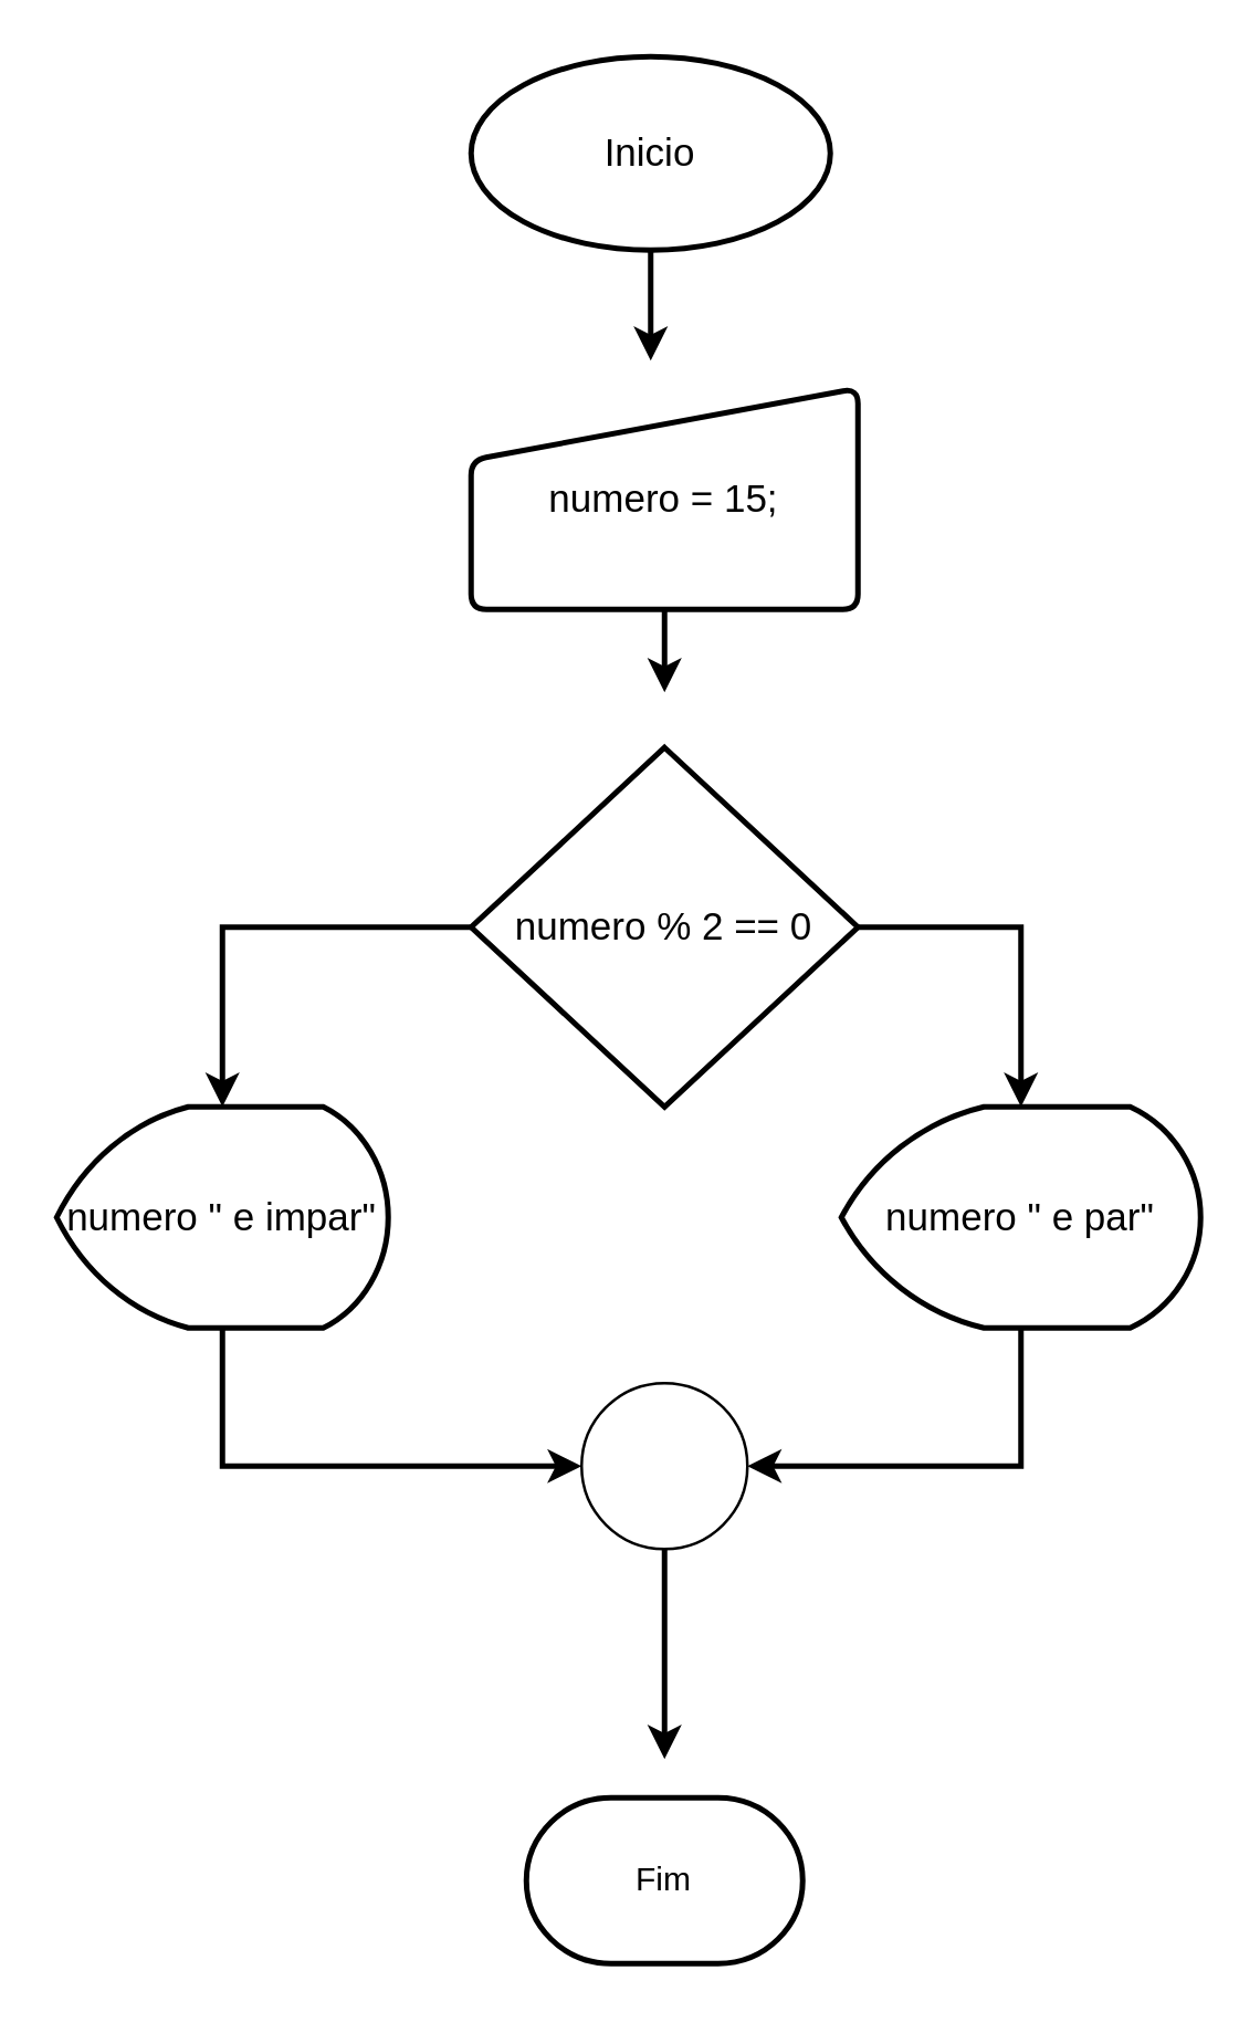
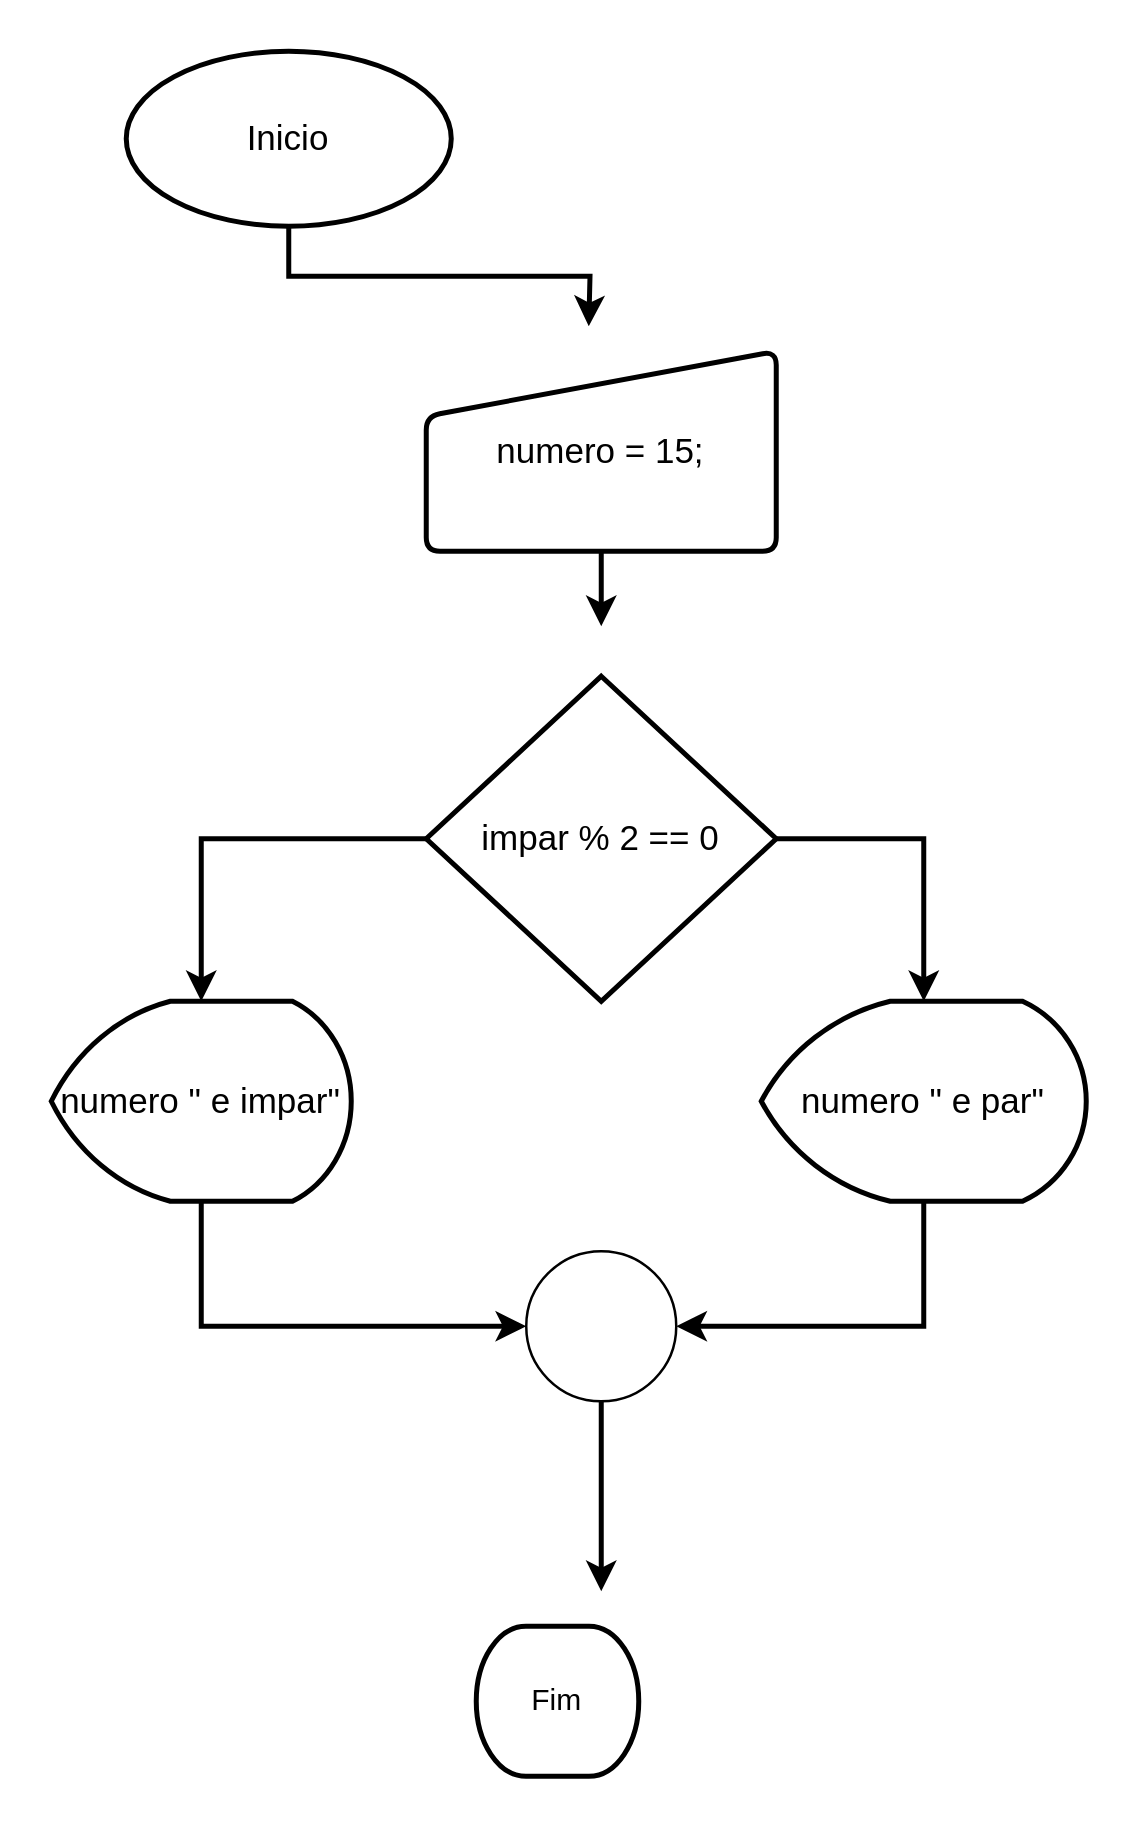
  <mxCell id="0" />
  <mxCell id="1" parent="0" />
  <mxCell id="2" style="edgeStyle=orthogonalEdgeStyle;rounded=0;orthogonalLoop=1;jettySize=auto;html=1;exitX=0.5;exitY=1;exitDx=0;exitDy=0;exitPerimeter=0;strokeWidth=2;" edge="1" parent="1" source="3"><mxGeometry relative="1" as="geometry"><mxPoint x="235" y="130" as="targetPoint" /></mxGeometry></mxCell>
- <mxCell id="3" value="&lt;font style=&quot;font-size: 14px&quot;&gt;Inicio&lt;/font&gt;" style="strokeWidth=2;html=1;shape=mxgraph.flowchart.start_1;whiteSpace=wrap;" vertex="1" parent="1"><mxGeometry x="170" y="20" width="130" height="70" as="geometry" /></mxCell>
+ <mxCell id="3" value="&lt;font style=&quot;font-size: 14px&quot;&gt;Inicio&lt;/font&gt;" style="strokeWidth=2;html=1;shape=mxgraph.flowchart.start_1;whiteSpace=wrap;" vertex="1" parent="1"><mxGeometry x="50" y="20" width="130" height="70" as="geometry" /></mxCell>
  <mxCell id="4" style="edgeStyle=orthogonalEdgeStyle;rounded=0;orthogonalLoop=1;jettySize=auto;html=1;exitX=0.5;exitY=1;exitDx=0;exitDy=0;strokeWidth=2;" edge="1" parent="1" source="5"><mxGeometry relative="1" as="geometry"><mxPoint x="240" y="250" as="targetPoint" /></mxGeometry></mxCell>
  <mxCell id="5" value="&lt;font style=&quot;font-size: 14px&quot;&gt;numero = 15;&lt;/font&gt;" style="html=1;strokeWidth=2;shape=manualInput;whiteSpace=wrap;rounded=1;size=26;arcSize=11;" vertex="1" parent="1"><mxGeometry x="170" y="140" width="140" height="80" as="geometry" /></mxCell>
  <mxCell id="6" style="edgeStyle=orthogonalEdgeStyle;rounded=0;orthogonalLoop=1;jettySize=auto;html=1;exitX=1;exitY=0.5;exitDx=0;exitDy=0;exitPerimeter=0;entryX=0.5;entryY=0;entryDx=0;entryDy=0;entryPerimeter=0;strokeWidth=2;" edge="1" parent="1" source="8" target="10"><mxGeometry relative="1" as="geometry" /></mxCell>
  <mxCell id="7" style="edgeStyle=orthogonalEdgeStyle;rounded=0;orthogonalLoop=1;jettySize=auto;html=1;exitX=0;exitY=0.5;exitDx=0;exitDy=0;exitPerimeter=0;entryX=0.5;entryY=0;entryDx=0;entryDy=0;entryPerimeter=0;strokeWidth=2;" edge="1" parent="1" source="8" target="12"><mxGeometry relative="1" as="geometry" /></mxCell>
- <mxCell id="8" value="&lt;font style=&quot;font-size: 14px&quot;&gt;numero % 2 == 0&lt;/font&gt;" style="strokeWidth=2;html=1;shape=mxgraph.flowchart.decision;whiteSpace=wrap;" vertex="1" parent="1"><mxGeometry x="170" y="270" width="140" height="130" as="geometry" /></mxCell>
+ <mxCell id="8" value="&lt;font style=&quot;font-size: 14px&quot;&gt;impar % 2 == 0&lt;/font&gt;" style="strokeWidth=2;html=1;shape=mxgraph.flowchart.decision;whiteSpace=wrap;" vertex="1" parent="1"><mxGeometry x="170" y="270" width="140" height="130" as="geometry" /></mxCell>
  <mxCell id="9" style="edgeStyle=orthogonalEdgeStyle;rounded=0;orthogonalLoop=1;jettySize=auto;html=1;exitX=0.5;exitY=1;exitDx=0;exitDy=0;exitPerimeter=0;entryX=1;entryY=0.5;entryDx=0;entryDy=0;entryPerimeter=0;strokeWidth=2;" edge="1" parent="1" source="10" target="14"><mxGeometry relative="1" as="geometry" /></mxCell>
  <mxCell id="10" value="&lt;font style=&quot;font-size: 14px&quot;&gt;numero &quot; e par&quot;&lt;/font&gt;" style="strokeWidth=2;html=1;shape=mxgraph.flowchart.display;whiteSpace=wrap;" vertex="1" parent="1"><mxGeometry x="304" y="400" width="130" height="80" as="geometry" /></mxCell>
  <mxCell id="11" style="edgeStyle=orthogonalEdgeStyle;rounded=0;orthogonalLoop=1;jettySize=auto;html=1;exitX=0.5;exitY=1;exitDx=0;exitDy=0;exitPerimeter=0;entryX=0;entryY=0.5;entryDx=0;entryDy=0;entryPerimeter=0;strokeWidth=2;" edge="1" parent="1" source="12" target="14"><mxGeometry relative="1" as="geometry" /></mxCell>
  <mxCell id="12" value="&lt;font style=&quot;font-size: 14px&quot;&gt;numero &quot; e impar&quot;&lt;/font&gt;" style="strokeWidth=2;html=1;shape=mxgraph.flowchart.display;whiteSpace=wrap;" vertex="1" parent="1"><mxGeometry x="20" y="400" width="120" height="80" as="geometry" /></mxCell>
  <mxCell id="13" style="edgeStyle=orthogonalEdgeStyle;rounded=0;orthogonalLoop=1;jettySize=auto;html=1;exitX=0.5;exitY=1;exitDx=0;exitDy=0;exitPerimeter=0;strokeWidth=2;" edge="1" parent="1" source="14"><mxGeometry relative="1" as="geometry"><mxPoint x="240" y="636" as="targetPoint" /><Array as="points"><mxPoint x="240" y="636" /></Array></mxGeometry></mxCell>
  <mxCell id="14" value="" style="verticalLabelPosition=bottom;verticalAlign=top;html=1;shape=mxgraph.flowchart.on-page_reference;" vertex="1" parent="1"><mxGeometry x="210" y="500" width="60" height="60" as="geometry" /></mxCell>
- <mxCell id="15" value="Fim" style="strokeWidth=2;html=1;shape=mxgraph.flowchart.terminator;whiteSpace=wrap;" vertex="1" parent="1"><mxGeometry x="190" y="650" width="100" height="60" as="geometry" /></mxCell>
+ <mxCell id="15" value="Fim" style="strokeWidth=2;html=1;shape=mxgraph.flowchart.terminator;whiteSpace=wrap;" vertex="1" parent="1"><mxGeometry x="190" y="650" width="65" height="60" as="geometry" /></mxCell>
